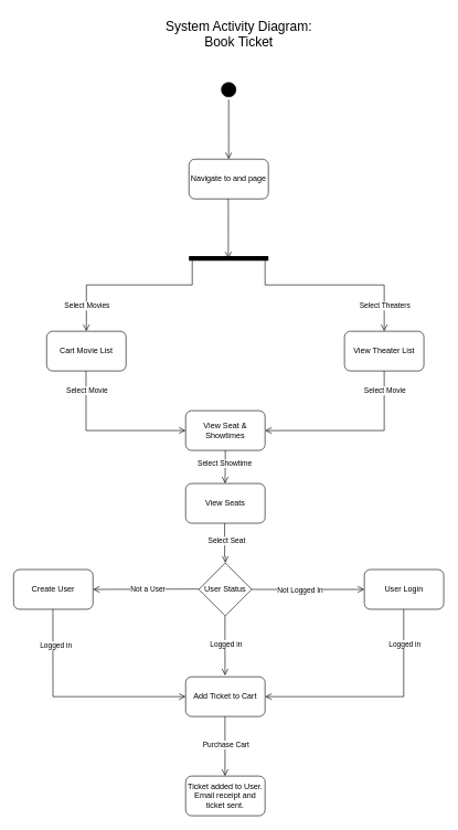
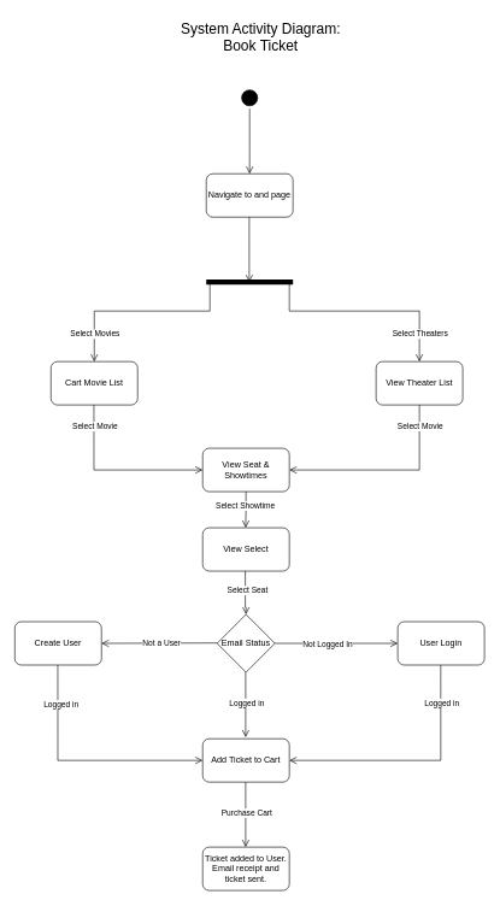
  <mxCell id="0" />
  <mxCell id="1" parent="0" />
  <mxCell id="2" value="" style="ellipse;html=1;shape=startState;fillColor=#000000;strokeColor=#000000;" vertex="1" parent="1"><mxGeometry x="330" y="120" width="30" height="30" as="geometry" /></mxCell>
  <mxCell id="3" value="" style="edgeStyle=orthogonalEdgeStyle;html=1;verticalAlign=bottom;endArrow=open;endSize=8;strokeColor=#000000;rounded=0;entryX=0.5;entryY=0;entryDx=0;entryDy=0;" edge="1" source="2" parent="1" target="4"><mxGeometry relative="1" as="geometry"><mxPoint x="345" y="250" as="targetPoint" /><Array as="points"><mxPoint x="345" y="210" /><mxPoint x="345" y="210" /></Array></mxGeometry></mxCell>
  <mxCell id="4" value="Navigate to and page" style="rounded=1;whiteSpace=wrap;html=1;" vertex="1" parent="1"><mxGeometry x="285" y="240" width="120" height="60" as="geometry" /></mxCell>
  <mxCell id="5" value="" style="endArrow=none;html=1;rounded=0;strokeWidth=7;" edge="1" parent="1"><mxGeometry width="50" height="50" relative="1" as="geometry"><mxPoint x="285" y="390" as="sourcePoint" /><mxPoint x="405" y="390" as="targetPoint" /></mxGeometry></mxCell>
  <mxCell id="6" value="" style="edgeStyle=orthogonalEdgeStyle;html=1;verticalAlign=bottom;endArrow=open;endSize=8;strokeColor=#000000;rounded=0;entryX=0.5;entryY=0;entryDx=0;entryDy=0;" edge="1" parent="1"><mxGeometry relative="1" as="geometry"><mxPoint x="344.47" y="390" as="targetPoint" /><mxPoint x="344.47" y="300" as="sourcePoint" /><Array as="points"><mxPoint x="344.47" y="360" /><mxPoint x="344.47" y="360" /></Array></mxGeometry></mxCell>
  <mxCell id="7" value="" style="edgeStyle=orthogonalEdgeStyle;html=1;verticalAlign=bottom;endArrow=open;endSize=8;strokeColor=#000000;rounded=0;" edge="1" parent="1" target="11"><mxGeometry relative="1" as="geometry"><mxPoint x="230" y="530" as="targetPoint" /><mxPoint x="285" y="390" as="sourcePoint" /><Array as="points"><mxPoint x="290" y="390" /><mxPoint x="290" y="430" /><mxPoint x="130" y="430" /></Array></mxGeometry></mxCell>
  <mxCell id="8" value="Select Movies" style="edgeLabel;html=1;align=center;verticalAlign=middle;resizable=0;points=[];" vertex="1" connectable="0" parent="7"><mxGeometry x="0.563" relative="1" as="geometry"><mxPoint y="21" as="offset" /></mxGeometry></mxCell>
  <mxCell id="9" value="" style="edgeStyle=orthogonalEdgeStyle;html=1;verticalAlign=bottom;endArrow=open;endSize=8;strokeColor=#000000;rounded=0;" edge="1" parent="1" target="12"><mxGeometry relative="1" as="geometry"><mxPoint x="405" y="480" as="targetPoint" /><mxPoint x="405" y="390" as="sourcePoint" /><Array as="points"><mxPoint x="400" y="390" /><mxPoint x="400" y="430" /><mxPoint x="580" y="430" /></Array></mxGeometry></mxCell>
  <mxCell id="10" value="Select Theaters" style="edgeLabel;html=1;align=center;verticalAlign=middle;resizable=0;points=[];" vertex="1" connectable="0" parent="9"><mxGeometry x="0.685" relative="1" as="geometry"><mxPoint y="7" as="offset" /></mxGeometry></mxCell>
  <mxCell id="11" value="Cart Movie List" style="rounded=1;whiteSpace=wrap;html=1;" vertex="1" parent="1"><mxGeometry x="70" y="500" width="120" height="60" as="geometry" /></mxCell>
  <mxCell id="12" value="View Theater List" style="rounded=1;whiteSpace=wrap;html=1;" vertex="1" parent="1"><mxGeometry x="520" y="500" width="120" height="60" as="geometry" /></mxCell>
  <mxCell id="13" value="" style="edgeStyle=orthogonalEdgeStyle;html=1;verticalAlign=bottom;endArrow=open;endSize=8;strokeColor=#000000;rounded=0;" edge="1" parent="1"><mxGeometry relative="1" as="geometry"><mxPoint x="280" y="650" as="targetPoint" /><mxPoint x="129.47" y="560" as="sourcePoint" /><Array as="points"><mxPoint x="129.47" y="620" /><mxPoint x="129.47" y="620" /></Array></mxGeometry></mxCell>
  <mxCell id="14" value="Select Movie" style="edgeLabel;html=1;align=center;verticalAlign=middle;resizable=0;points=[];" vertex="1" connectable="0" parent="13"><mxGeometry x="-0.708" relative="1" as="geometry"><mxPoint x="1" y="-5" as="offset" /></mxGeometry></mxCell>
  <mxCell id="15" value="" style="edgeStyle=orthogonalEdgeStyle;html=1;verticalAlign=bottom;endArrow=open;endSize=8;strokeColor=#000000;rounded=0;entryX=1;entryY=0.5;entryDx=0;entryDy=0;" edge="1" parent="1" target="16"><mxGeometry relative="1" as="geometry"><mxPoint x="580" y="650" as="targetPoint" /><mxPoint x="580" y="560" as="sourcePoint" /><Array as="points"><mxPoint x="580" y="650" /></Array></mxGeometry></mxCell>
  <mxCell id="16" value="View Seat &amp;amp; Showtimes" style="rounded=1;whiteSpace=wrap;html=1;" vertex="1" parent="1"><mxGeometry x="280" y="620" width="120" height="60" as="geometry" /></mxCell>
  <mxCell id="17" value="Select Movie" style="edgeLabel;html=1;align=center;verticalAlign=middle;resizable=0;points=[];" vertex="1" connectable="0" parent="1"><mxGeometry x="580.002" y="589.997" as="geometry" /></mxCell>
  <mxCell id="18" value="&lt;font style=&quot;font-size: 20px;&quot;&gt;System Activity Diagram:&lt;/font&gt;&lt;div&gt;&lt;font style=&quot;font-size: 20px;&quot;&gt;Book Ticket&lt;/font&gt;&lt;/div&gt;" style="text;html=1;align=center;verticalAlign=middle;resizable=0;points=[];autosize=1;strokeColor=none;fillColor=none;" vertex="1" parent="1"><mxGeometry x="240" y="20" width="240" height="60" as="geometry" /></mxCell>
  <mxCell id="19" value="" style="edgeStyle=orthogonalEdgeStyle;html=1;verticalAlign=bottom;endArrow=open;endSize=8;strokeColor=#000000;rounded=0;entryX=0.5;entryY=0;entryDx=0;entryDy=0;" edge="1" parent="1" target="21"><mxGeometry relative="1" as="geometry"><mxPoint x="160" y="770" as="targetPoint" /><mxPoint x="339" y="790" as="sourcePoint" /><Array as="points"><mxPoint x="339" y="840" /><mxPoint x="340" y="904" /></Array></mxGeometry></mxCell>
  <mxCell id="20" value="Select Seat" style="edgeLabel;html=1;align=center;verticalAlign=middle;resizable=0;points=[];" vertex="1" connectable="0" parent="19"><mxGeometry x="-0.137" y="2" relative="1" as="geometry"><mxPoint as="offset" /></mxGeometry></mxCell>
- <mxCell id="21" value="User Status" style="rhombus;whiteSpace=wrap;html=1;" vertex="1" parent="1"><mxGeometry x="300" y="850" width="80" height="80" as="geometry" /></mxCell>
+ <mxCell id="21" value="Email Status" style="rhombus;whiteSpace=wrap;html=1;" vertex="1" parent="1"><mxGeometry x="300" y="850" width="80" height="80" as="geometry" /></mxCell>
  <mxCell id="22" value="" style="edgeStyle=orthogonalEdgeStyle;html=1;verticalAlign=bottom;endArrow=open;endSize=8;strokeColor=#000000;rounded=0;entryX=1;entryY=0.5;entryDx=0;entryDy=0;" edge="1" parent="1" target="32"><mxGeometry relative="1" as="geometry"><mxPoint x="609.47" y="1010" as="targetPoint" /><mxPoint x="609.47" y="920" as="sourcePoint" /><Array as="points"><mxPoint x="609" y="1052" /></Array></mxGeometry></mxCell>
  <mxCell id="23" value="Logged in" style="edgeLabel;html=1;align=center;verticalAlign=middle;resizable=0;points=[];" vertex="1" connectable="0" parent="22"><mxGeometry x="-0.207" y="-1" relative="1" as="geometry"><mxPoint x="4" y="-79" as="offset" /></mxGeometry></mxCell>
  <mxCell id="24" value="" style="edgeStyle=orthogonalEdgeStyle;html=1;verticalAlign=bottom;endArrow=open;endSize=8;strokeColor=#000000;rounded=0;" edge="1" parent="1"><mxGeometry relative="1" as="geometry"><mxPoint x="550" y="890" as="targetPoint" /><mxPoint x="380" y="890" as="sourcePoint" /><Array as="points"><mxPoint x="420" y="890" /><mxPoint x="420" y="890" /></Array></mxGeometry></mxCell>
  <mxCell id="25" value="Not Logged In" style="edgeLabel;html=1;align=center;verticalAlign=middle;resizable=0;points=[];" vertex="1" connectable="0" parent="24"><mxGeometry x="-0.154" relative="1" as="geometry"><mxPoint as="offset" /></mxGeometry></mxCell>
  <mxCell id="26" value="User Login" style="rounded=1;whiteSpace=wrap;html=1;" vertex="1" parent="1"><mxGeometry x="550" y="860" width="120" height="60" as="geometry" /></mxCell>
  <mxCell id="27" value="" style="edgeStyle=orthogonalEdgeStyle;html=1;verticalAlign=bottom;endArrow=open;endSize=8;strokeColor=#000000;rounded=0;entryX=0.5;entryY=0;entryDx=0;entryDy=0;" edge="1" parent="1"><mxGeometry relative="1" as="geometry"><mxPoint x="339.47" y="1020" as="targetPoint" /><mxPoint x="339.47" y="930" as="sourcePoint" /><Array as="points"><mxPoint x="339.47" y="990" /><mxPoint x="339.47" y="990" /></Array></mxGeometry></mxCell>
  <mxCell id="28" value="Logged in" style="edgeLabel;html=1;align=center;verticalAlign=middle;resizable=0;points=[];" vertex="1" connectable="0" parent="27"><mxGeometry x="-0.207" y="-1" relative="1" as="geometry"><mxPoint x="2" y="6" as="offset" /></mxGeometry></mxCell>
- <mxCell id="29" value="View Seats" style="rounded=1;whiteSpace=wrap;html=1;" vertex="1" parent="1"><mxGeometry x="280" y="730" width="120" height="60" as="geometry" /></mxCell>
+ <mxCell id="29" value="View Select" style="rounded=1;whiteSpace=wrap;html=1;" vertex="1" parent="1"><mxGeometry x="280" y="730" width="120" height="60" as="geometry" /></mxCell>
  <mxCell id="30" value="" style="edgeStyle=orthogonalEdgeStyle;html=1;verticalAlign=bottom;endArrow=open;endSize=8;strokeColor=#000000;rounded=0;" edge="1" parent="1"><mxGeometry relative="1" as="geometry"><mxPoint x="339.47" y="730" as="targetPoint" /><mxPoint x="339.94" y="680" as="sourcePoint" /><Array as="points"><mxPoint x="340.47" y="705" /></Array></mxGeometry></mxCell>
  <mxCell id="31" value="Select Showtime" style="edgeLabel;html=1;align=center;verticalAlign=middle;resizable=0;points=[];" vertex="1" connectable="0" parent="30"><mxGeometry x="-0.207" y="-1" relative="1" as="geometry"><mxPoint as="offset" /></mxGeometry></mxCell>
  <mxCell id="32" value="Add Ticket to Cart" style="rounded=1;whiteSpace=wrap;html=1;" vertex="1" parent="1"><mxGeometry x="280" y="1022" width="120" height="60" as="geometry" /></mxCell>
  <mxCell id="33" value="" style="edgeStyle=orthogonalEdgeStyle;html=1;verticalAlign=bottom;endArrow=open;endSize=8;strokeColor=#000000;rounded=0;entryX=0.5;entryY=0;entryDx=0;entryDy=0;" edge="1" parent="1"><mxGeometry relative="1" as="geometry"><mxPoint x="339.47" y="1172" as="targetPoint" /><mxPoint x="339.47" y="1082" as="sourcePoint" /><Array as="points"><mxPoint x="339.47" y="1142" /><mxPoint x="339.47" y="1142" /></Array></mxGeometry></mxCell>
  <mxCell id="34" value="Purchase Cart" style="edgeLabel;html=1;align=center;verticalAlign=middle;resizable=0;points=[];" vertex="1" connectable="0" parent="33"><mxGeometry x="-0.207" y="-1" relative="1" as="geometry"><mxPoint x="2" y="6" as="offset" /></mxGeometry></mxCell>
  <mxCell id="35" value="Ticket added to User. Email receipt and ticket sent." style="rounded=1;whiteSpace=wrap;html=1;" vertex="1" parent="1"><mxGeometry x="280" y="1172" width="120" height="60" as="geometry" /></mxCell>
  <mxCell id="36" value="Create User" style="rounded=1;whiteSpace=wrap;html=1;" vertex="1" parent="1"><mxGeometry x="20" y="860" width="120" height="60" as="geometry" /></mxCell>
  <mxCell id="37" value="" style="edgeStyle=orthogonalEdgeStyle;html=1;verticalAlign=bottom;endArrow=open;endSize=8;strokeColor=#000000;rounded=0;entryX=1;entryY=0.5;entryDx=0;entryDy=0;" edge="1" parent="1" target="36"><mxGeometry relative="1" as="geometry"><mxPoint x="91" y="889.47" as="targetPoint" /><mxPoint x="300" y="889.47" as="sourcePoint" /><Array as="points" /></mxGeometry></mxCell>
  <mxCell id="38" value="Not a User" style="edgeLabel;html=1;align=center;verticalAlign=middle;resizable=0;points=[];" vertex="1" connectable="0" parent="37"><mxGeometry x="-0.033" y="-1" relative="1" as="geometry"><mxPoint as="offset" /></mxGeometry></mxCell>
  <mxCell id="39" value="" style="edgeStyle=orthogonalEdgeStyle;html=1;verticalAlign=bottom;endArrow=open;endSize=8;strokeColor=#000000;rounded=0;entryX=0;entryY=0.5;entryDx=0;entryDy=0;" edge="1" parent="1" target="32"><mxGeometry relative="1" as="geometry"><mxPoint x="-130" y="1052" as="targetPoint" /><mxPoint x="79.47" y="920" as="sourcePoint" /><Array as="points"><mxPoint x="79" y="1052" /></Array></mxGeometry></mxCell>
  <mxCell id="40" value="Logged in" style="edgeLabel;html=1;align=center;verticalAlign=middle;resizable=0;points=[];" vertex="1" connectable="0" parent="39"><mxGeometry x="-0.207" y="-1" relative="1" as="geometry"><mxPoint x="4" y="-79" as="offset" /></mxGeometry></mxCell>
